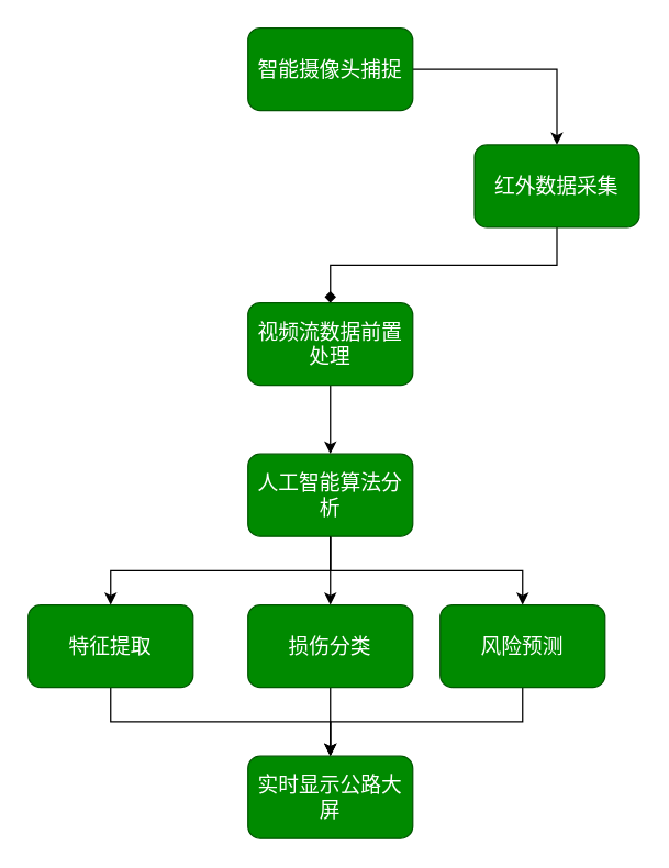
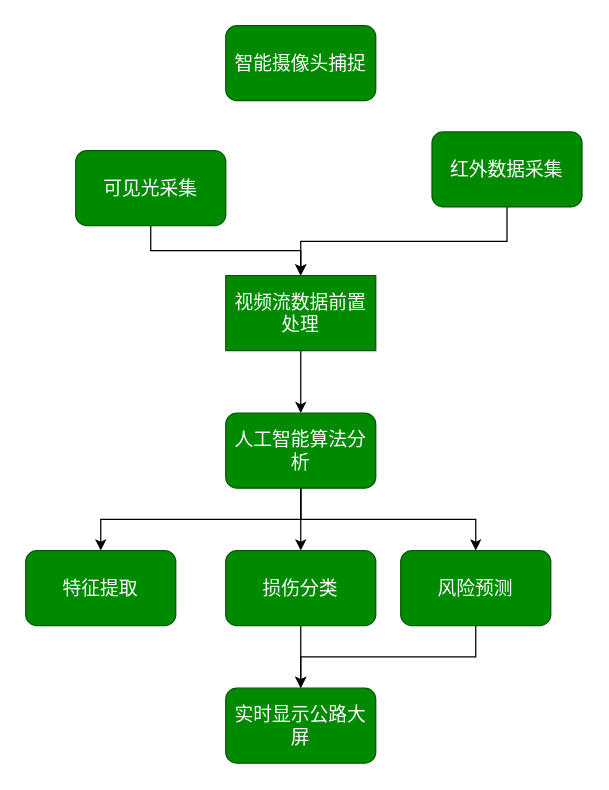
  <mxCell id="0" />
  <mxCell id="1" parent="0" />
- <mxCell id="2" style="edgeStyle=orthogonalEdgeStyle;rounded=0;orthogonalLoop=1;jettySize=auto;html=1;entryX=0.5;entryY=0;entryDx=0;entryDy=0;" edge="1" parent="1" source="3" target="5"><mxGeometry relative="1" as="geometry" /></mxCell>
  <mxCell id="3" value="&lt;font face=&quot;Times New Roman&quot; style=&quot;font-size: 15px;&quot;&gt;智能摄像头捕捉&lt;/font&gt;" style="rounded=1;whiteSpace=wrap;html=1;fillColor=#008a00;strokeColor=#005700;fontColor=#ffffff;" vertex="1" parent="1"><mxGeometry x="180" y="20" width="120" height="60" as="geometry" /></mxCell>
- <mxCell id="4" style="edgeStyle=orthogonalEdgeStyle;rounded=0;orthogonalLoop=1;jettySize=auto;html=1;exitX=0.5;exitY=1;exitDx=0;exitDy=0;entryX=0.5;entryY=0;entryDx=0;entryDy=0;endArrow=diamond;" edge="1" parent="1" source="5" target="9"><mxGeometry relative="1" as="geometry" /></mxCell>
+ <mxCell id="4" style="edgeStyle=orthogonalEdgeStyle;rounded=0;orthogonalLoop=1;jettySize=auto;html=1;exitX=0.5;exitY=1;exitDx=0;exitDy=0;entryX=0.5;entryY=0;entryDx=0;entryDy=0;" edge="1" parent="1" source="5" target="9"><mxGeometry relative="1" as="geometry" /></mxCell>
  <mxCell id="5" value="&lt;font face=&quot;Times New Roman&quot; style=&quot;font-size: 15px;&quot;&gt;红外数据采集&lt;/font&gt;" style="rounded=1;whiteSpace=wrap;html=1;fillColor=#008a00;strokeColor=#005700;fontColor=#ffffff;" vertex="1" parent="1"><mxGeometry x="345" y="105" width="120" height="60" as="geometry" /></mxCell>
+ <mxCell id="6" style="edgeStyle=orthogonalEdgeStyle;rounded=0;orthogonalLoop=1;jettySize=auto;html=1;entryX=0.5;entryY=0;entryDx=0;entryDy=0;" edge="1" parent="1" source="7" target="9"><mxGeometry relative="1" as="geometry" /></mxCell>
+ <mxCell id="7" value="&lt;font face=&quot;Times New Roman&quot; style=&quot;font-size: 15px;&quot;&gt;可见光采集&lt;/font&gt;" style="rounded=1;whiteSpace=wrap;html=1;fillColor=#008a00;strokeColor=#005700;fontColor=#ffffff;" vertex="1" parent="1"><mxGeometry x="60" y="120" width="120" height="60" as="geometry" /></mxCell>
  <mxCell id="8" style="edgeStyle=orthogonalEdgeStyle;rounded=0;orthogonalLoop=1;jettySize=auto;html=1;exitX=0.5;exitY=1;exitDx=0;exitDy=0;entryX=0.5;entryY=0;entryDx=0;entryDy=0;" edge="1" parent="1" source="9" target="12"><mxGeometry relative="1" as="geometry" /></mxCell>
- <mxCell id="9" value="&lt;font face=&quot;Times New Roman&quot; style=&quot;font-size: 15px;&quot;&gt;视频流数据前置处理&lt;/font&gt;" style="rounded=1;whiteSpace=wrap;html=1;fillColor=#008a00;strokeColor=#005700;fontColor=#ffffff;" vertex="1" parent="1"><mxGeometry x="180" y="220" width="120" height="60" as="geometry" /></mxCell>
+ <mxCell id="9" value="&lt;font face=&quot;Times New Roman&quot; style=&quot;font-size: 15px;&quot;&gt;视频流数据前置处理&lt;/font&gt;" style="whiteSpace=wrap;html=1;fillColor=#008a00;strokeColor=#005700;fontColor=#ffffff;rounded=0;" vertex="1" parent="1"><mxGeometry x="180" y="220" width="120" height="60" as="geometry" /></mxCell>
  <mxCell id="10" style="edgeStyle=orthogonalEdgeStyle;rounded=0;orthogonalLoop=1;jettySize=auto;html=1;exitX=0.5;exitY=1;exitDx=0;exitDy=0;entryX=0.5;entryY=0;entryDx=0;entryDy=0;" edge="1" parent="1" source="12" target="14"><mxGeometry relative="1" as="geometry" /></mxCell>
  <mxCell id="11" style="edgeStyle=orthogonalEdgeStyle;rounded=0;orthogonalLoop=1;jettySize=auto;html=1;exitX=0.5;exitY=1;exitDx=0;exitDy=0;" edge="1" parent="1" source="12" target="18"><mxGeometry relative="1" as="geometry" /></mxCell>
  <mxCell id="12" value="&lt;font face=&quot;Times New Roman&quot; style=&quot;font-size: 15px;&quot;&gt;人工智能算法分析&lt;/font&gt;&lt;span style=&quot;color: rgba(0, 0, 0, 0); font-family: monospace; font-size: 0px; text-align: start; text-wrap-mode: nowrap;&quot;&gt;%3CmxGraphModel%3E%3Croot%3E%3CmxCell%20id%3D%220%22%2F%3E%3CmxCell%20id%3D%221%22%20parent%3D%220%22%2F%3E%3CmxCell%20id%3D%222%22%20value%3D%22%26lt%3Bfont%20face%3D%26quot%3BTimes%20New%20Roman%26quot%3B%20style%3D%26quot%3Bfont-size%3A%2015px%3B%26quot%3B%26gt%3B%E8%A7%86%E9%A2%91%E6%B5%81%E6%95%B0%E6%8D%AE%E5%89%8D%E7%BD%AE%E5%A4%84%E7%90%86%26lt%3B%2Ffont%26gt%3B%22%20style%3D%22rounded%3D1%3BwhiteSpace%3Dwrap%3Bhtml%3D1%3BfillColor%3D%23008a00%3BstrokeColor%3D%23005700%3BfontColor%3D%23ffffff%3B%22%20vertex%3D%221%22%20parent%3D%221%22%3E%3CmxGeometry%20x%3D%22350%22%20y%3D%22290%22%20width%3D%22120%22%20height%3D%2260%22%20as%3D%22geometry%22%2F%3E%3C%2FmxCell%3E%3C%2Froot%3E%3C%2FmxGraphModel%3E&lt;/span&gt;" style="rounded=1;whiteSpace=wrap;html=1;fillColor=#008a00;strokeColor=#005700;fontColor=#ffffff;" vertex="1" parent="1"><mxGeometry x="180" y="330" width="120" height="60" as="geometry" /></mxCell>
  <mxCell id="13" style="edgeStyle=orthogonalEdgeStyle;rounded=0;orthogonalLoop=1;jettySize=auto;html=1;exitX=0.5;exitY=1;exitDx=0;exitDy=0;entryX=0.5;entryY=0;entryDx=0;entryDy=0;" edge="1" parent="1" source="14" target="20"><mxGeometry relative="1" as="geometry" /></mxCell>
  <mxCell id="14" value="&lt;font face=&quot;Times New Roman&quot;&gt;&lt;span style=&quot;font-size: 15px;&quot;&gt;损伤分类&lt;/span&gt;&lt;/font&gt;" style="rounded=1;whiteSpace=wrap;html=1;fillColor=#008a00;strokeColor=#005700;fontColor=#ffffff;" vertex="1" parent="1"><mxGeometry x="180" y="440" width="120" height="60" as="geometry" /></mxCell>
- <mxCell id="15" style="edgeStyle=orthogonalEdgeStyle;rounded=0;orthogonalLoop=1;jettySize=auto;html=1;exitX=0.5;exitY=1;exitDx=0;exitDy=0;entryX=0.5;entryY=0;entryDx=0;entryDy=0;" edge="1" parent="1" source="16" target="20"><mxGeometry relative="1" as="geometry" /></mxCell>
  <mxCell id="16" value="&lt;font face=&quot;Times New Roman&quot;&gt;&lt;span style=&quot;font-size: 15px;&quot;&gt;特征提取&lt;/span&gt;&lt;/font&gt;" style="rounded=1;whiteSpace=wrap;html=1;fillColor=#008a00;strokeColor=#005700;fontColor=#ffffff;" vertex="1" parent="1"><mxGeometry x="20" y="440" width="120" height="60" as="geometry" /></mxCell>
  <mxCell id="17" style="edgeStyle=orthogonalEdgeStyle;rounded=0;orthogonalLoop=1;jettySize=auto;html=1;exitX=0.5;exitY=1;exitDx=0;exitDy=0;entryX=0.5;entryY=0;entryDx=0;entryDy=0;" edge="1" parent="1" source="18" target="20"><mxGeometry relative="1" as="geometry" /></mxCell>
  <mxCell id="18" value="&lt;font face=&quot;Times New Roman&quot;&gt;&lt;span style=&quot;font-size: 15px;&quot;&gt;风险预测&lt;/span&gt;&lt;/font&gt;" style="rounded=1;whiteSpace=wrap;html=1;fillColor=#008a00;strokeColor=#005700;fontColor=#ffffff;" vertex="1" parent="1"><mxGeometry x="320" y="440" width="120" height="60" as="geometry" /></mxCell>
  <mxCell id="19" style="edgeStyle=orthogonalEdgeStyle;rounded=0;orthogonalLoop=1;jettySize=auto;html=1;exitX=0.5;exitY=1;exitDx=0;exitDy=0;" edge="1" parent="1" source="12" target="16"><mxGeometry relative="1" as="geometry"><mxPoint x="70" y="430" as="targetPoint" /><Array as="points"><mxPoint x="240" y="415" /><mxPoint x="80" y="415" /></Array></mxGeometry></mxCell>
  <mxCell id="20" value="&lt;font face=&quot;Times New Roman&quot;&gt;&lt;span style=&quot;font-size: 15px;&quot;&gt;实时显示公路大屏&lt;/span&gt;&lt;/font&gt;" style="rounded=1;whiteSpace=wrap;html=1;fillColor=#008a00;strokeColor=#005700;fontColor=#ffffff;" vertex="1" parent="1"><mxGeometry x="180" y="550" width="120" height="60" as="geometry" /></mxCell>
